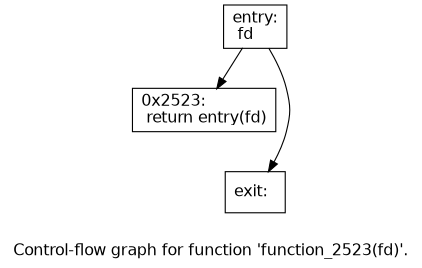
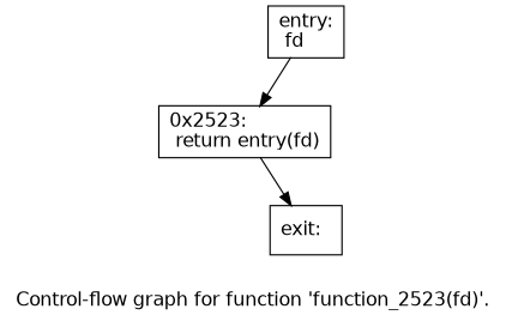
  digraph {
    fontname="DejaVu Sans"
    label="Control-flow graph for function 'function_2523(fd)'."
    node [fontname="DejaVu Sans" shape=record]
    edge [fontname="DejaVu Sans"]
    n1 [label="{entry:\l  fd\l}"]
    n2 [label="{0x2523:\l  return entry(fd)\l}"]
    n3 [label="{exit:\l}"]
    n1 -> n2
-   n1 -> n3
+   n2 -> n3
  }
